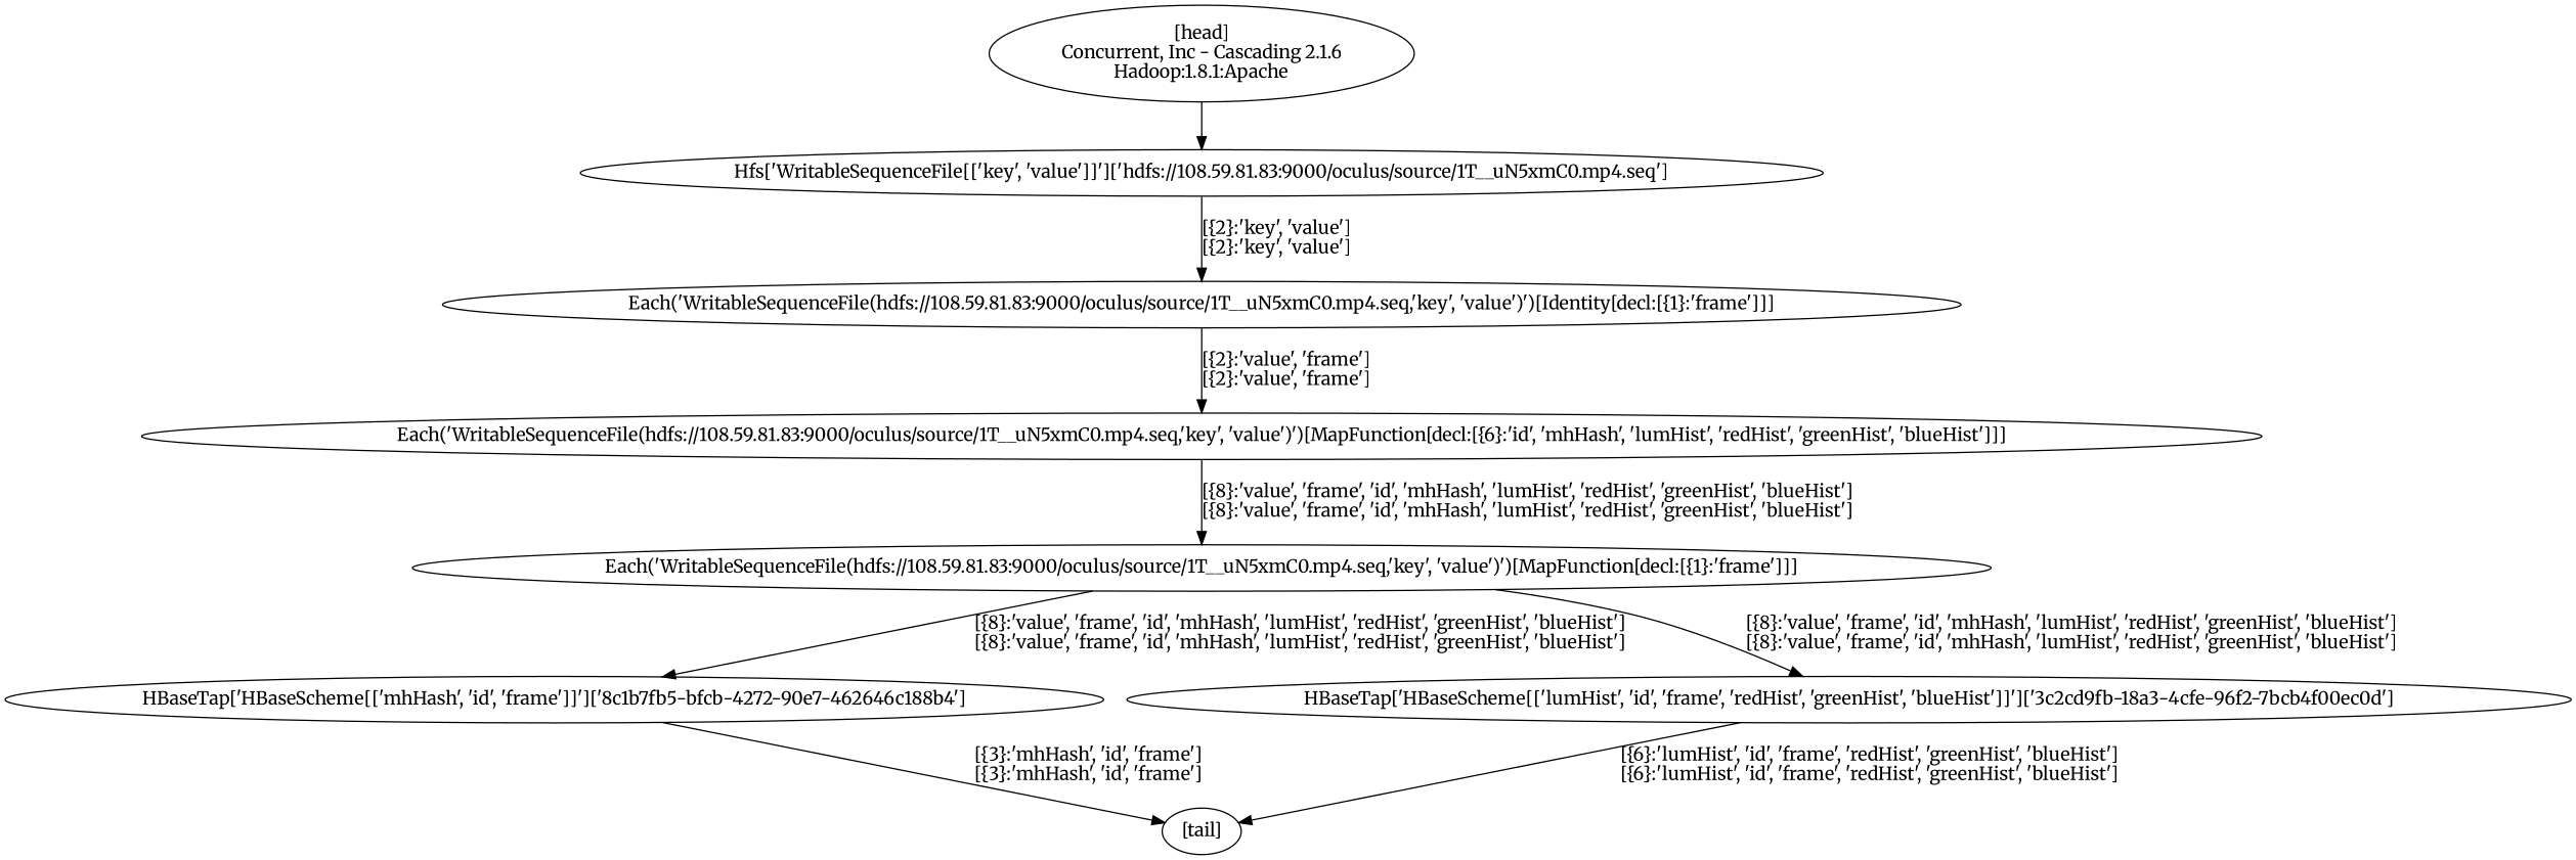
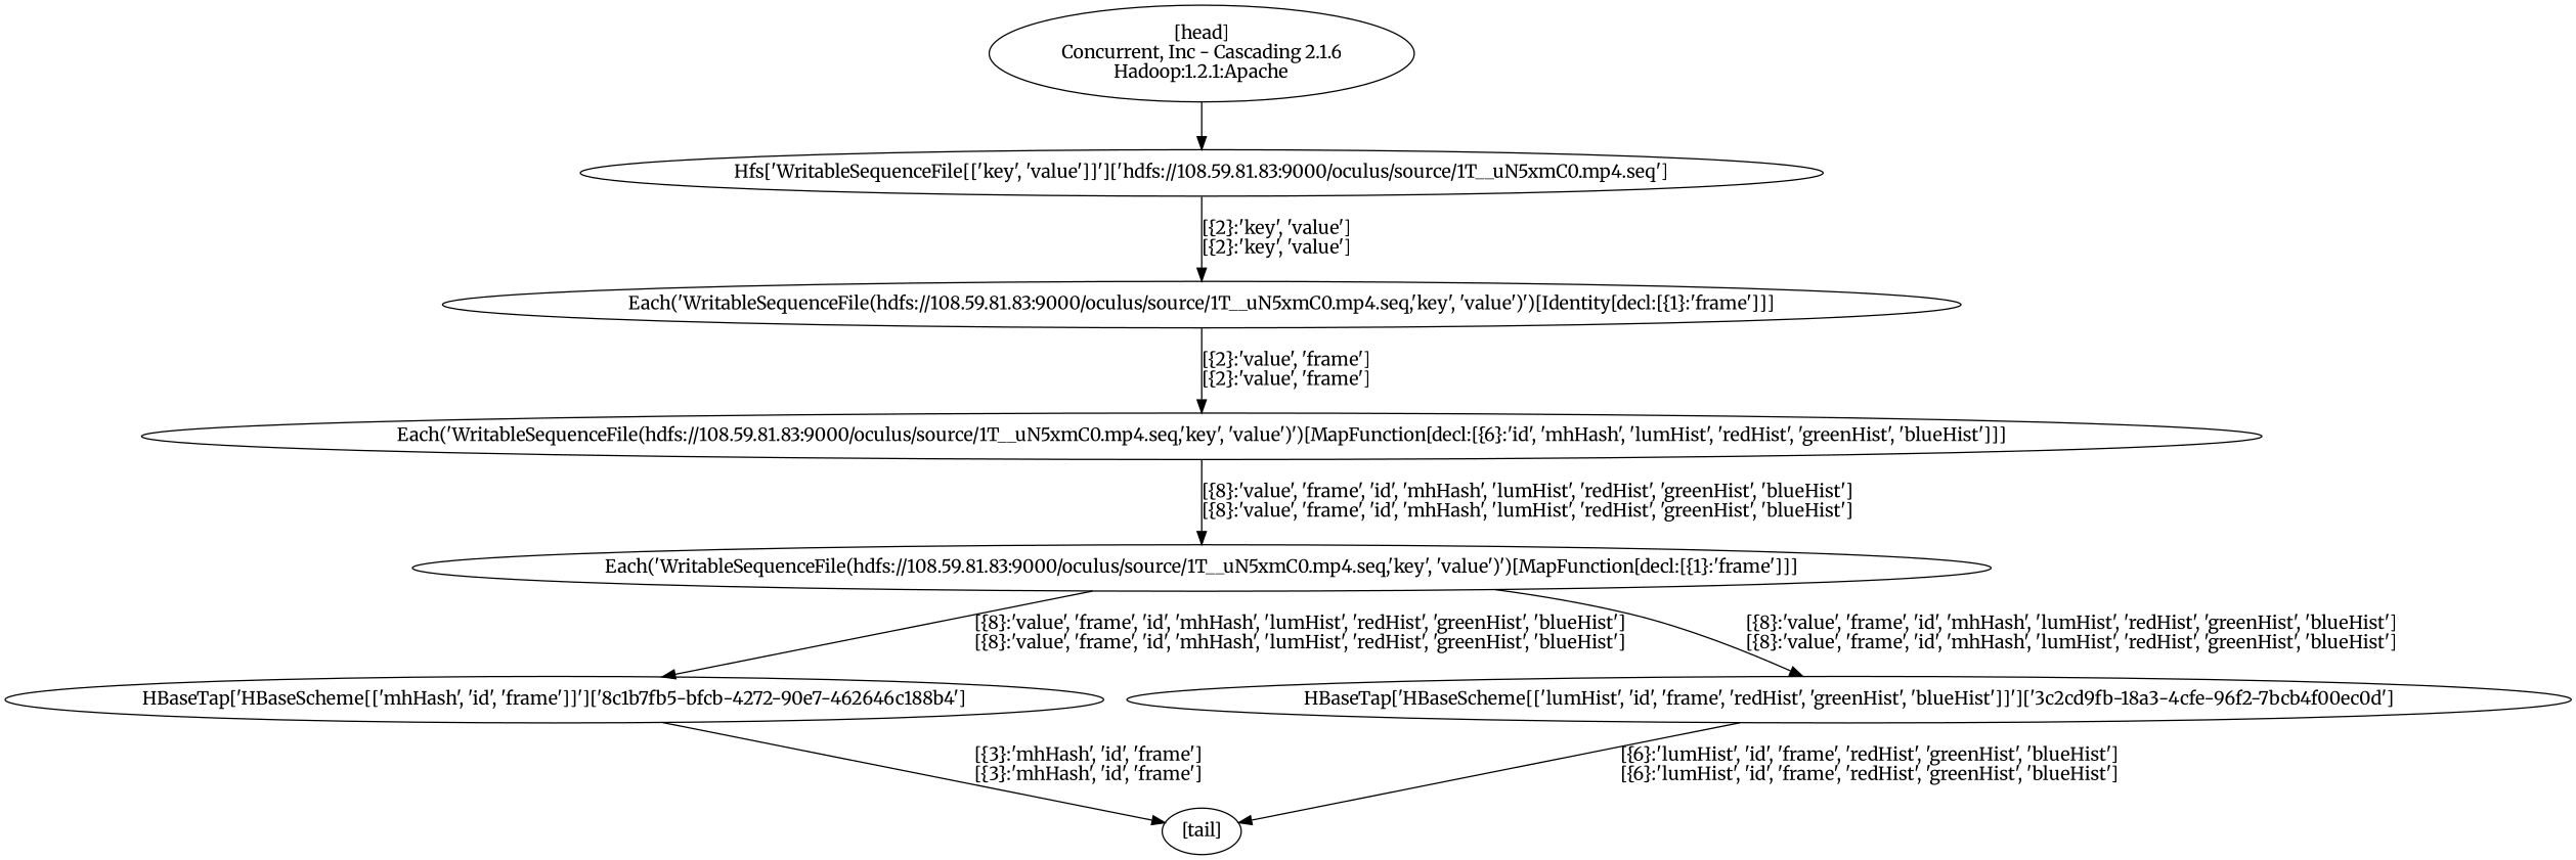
  digraph {
    fontname=Merriweather
    node [fontname=Merriweather]
    edge [fontname=Merriweather]
    n1 [label="HBaseTap['HBaseScheme[['mhHash', 'id', 'frame']]']['8c1b7fb5-bfcb-4272-90e7-462646c188b4']"]
    n2 [label="[tail]"]
    n3 [label="Each('WritableSequenceFile(hdfs://108.59.81.83:9000/oculus/source/1T__uN5xmC0.mp4.seq,'key', 'value')')[MapFunction[decl:[{1}:'frame']]]"]
    n4 [label="HBaseTap['HBaseScheme[['lumHist', 'id', 'frame', 'redHist', 'greenHist', 'blueHist']]']['3c2cd9fb-18a3-4cfe-96f2-7bcb4f00ec0d']"]
    n5 [label="Each('WritableSequenceFile(hdfs://108.59.81.83:9000/oculus/source/1T__uN5xmC0.mp4.seq,'key', 'value')')[MapFunction[decl:[{6}:'id', 'mhHash', 'lumHist', 'redHist', 'greenHist', 'blueHist']]]"]
    n6 [label="Each('WritableSequenceFile(hdfs://108.59.81.83:9000/oculus/source/1T__uN5xmC0.mp4.seq,'key', 'value')')[Identity[decl:[{1}:'frame']]]"]
    n7 [label="Hfs['WritableSequenceFile[['key', 'value']]']['hdfs://108.59.81.83:9000/oculus/source/1T__uN5xmC0.mp4.seq']"]
-   n8 [label="[head]\nConcurrent, Inc - Cascading 2.1.6\nHadoop:1.8.1:Apache"]
+   n8 [label="[head]\nConcurrent, Inc - Cascading 2.1.6\nHadoop:1.2.1:Apache"]
    n1 -> n2 [label="[{3}:'mhHash', 'id', 'frame']\n[{3}:'mhHash', 'id', 'frame']"]
    n3 -> n1 [label="[{8}:'value', 'frame', 'id', 'mhHash', 'lumHist', 'redHist', 'greenHist', 'blueHist']\n[{8}:'value', 'frame', 'id', 'mhHash', 'lumHist', 'redHist', 'greenHist', 'blueHist']"]
    n3 -> n4 [label="[{8}:'value', 'frame', 'id', 'mhHash', 'lumHist', 'redHist', 'greenHist', 'blueHist']\n[{8}:'value', 'frame', 'id', 'mhHash', 'lumHist', 'redHist', 'greenHist', 'blueHist']"]
    n4 -> n2 [label="[{6}:'lumHist', 'id', 'frame', 'redHist', 'greenHist', 'blueHist']\n[{6}:'lumHist', 'id', 'frame', 'redHist', 'greenHist', 'blueHist']"]
    n5 -> n3 [label="[{8}:'value', 'frame', 'id', 'mhHash', 'lumHist', 'redHist', 'greenHist', 'blueHist']\n[{8}:'value', 'frame', 'id', 'mhHash', 'lumHist', 'redHist', 'greenHist', 'blueHist']"]
    n6 -> n5 [label="[{2}:'value', 'frame']\n[{2}:'value', 'frame']"]
    n7 -> n6 [label="[{2}:'key', 'value']\n[{2}:'key', 'value']"]
    n8 -> n7
  }
